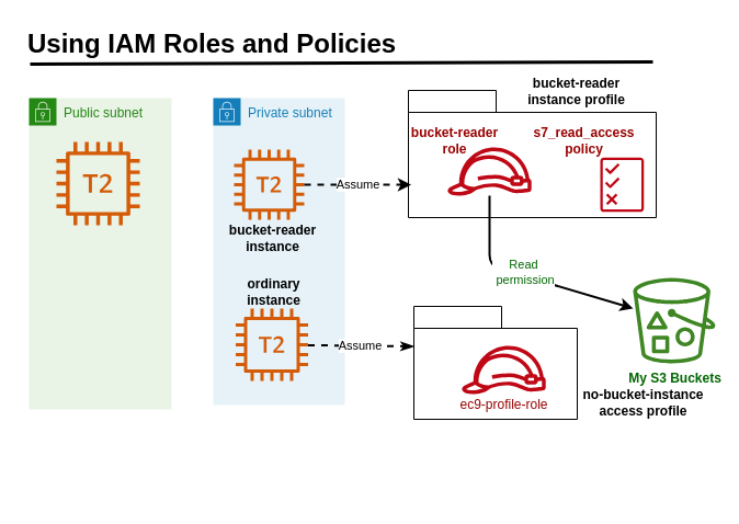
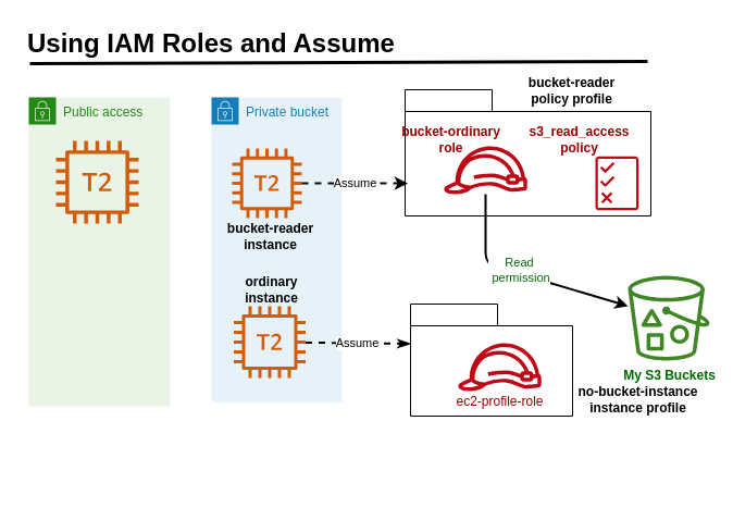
  <mxCell id="0" />
  <mxCell id="1" parent="0" />
  <mxCell id="2" value="" style="shape=folder;tabWidth=80;tabHeight=20;tabPosition=left;html=1;whiteSpace=wrap;align=center;" vertex="1" parent="1"><mxGeometry x="377" y="279" width="149" height="103" as="geometry" /></mxCell>
  <mxCell id="3" value="" style="shape=folder;tabWidth=80;tabHeight=20;tabPosition=left;html=1;whiteSpace=wrap;align=center;" vertex="1" parent="1"><mxGeometry x="372" y="82" width="226" height="116" as="geometry" /></mxCell>
- <mxCell id="4" value="Private subnet" style="points=[[0,0],[0.25,0],[0.5,0],[0.75,0],[1,0],[1,0.25],[1,0.5],[1,0.75],[1,1],[0.75,1],[0.5,1],[0.25,1],[0,1],[0,0.75],[0,0.5],[0,0.25]];outlineConnect=0;gradientColor=none;html=1;whiteSpace=wrap;fontSize=12;fontStyle=0;container=1;pointerEvents=0;collapsible=0;recursiveResize=0;shape=mxgraph.aws4.group;grIcon=mxgraph.aws4.group_security_group;grStroke=0;strokeColor=#147EBA;fillColor=#E6F2F8;verticalAlign=top;align=left;spacingLeft=30;fontColor=#147EBA;dashed=0;" vertex="1" parent="1"><mxGeometry x="194" y="89" width="120" height="280" as="geometry" /></mxCell>
+ <mxCell id="4" value="Private bucket" style="points=[[0,0],[0.25,0],[0.5,0],[0.75,0],[1,0],[1,0.25],[1,0.5],[1,0.75],[1,1],[0.75,1],[0.5,1],[0.25,1],[0,1],[0,0.75],[0,0.5],[0,0.25]];outlineConnect=0;gradientColor=none;html=1;whiteSpace=wrap;fontSize=12;fontStyle=0;container=1;pointerEvents=0;collapsible=0;recursiveResize=0;shape=mxgraph.aws4.group;grIcon=mxgraph.aws4.group_security_group;grStroke=0;strokeColor=#147EBA;fillColor=#E6F2F8;verticalAlign=top;align=left;spacingLeft=30;fontColor=#147EBA;dashed=0;" vertex="1" parent="1"><mxGeometry x="194" y="89" width="120" height="280" as="geometry" /></mxCell>
  <mxCell id="5" value="" style="sketch=0;outlineConnect=0;fontColor=#232F3E;gradientColor=none;fillColor=#D45B07;strokeColor=none;dashed=0;verticalLabelPosition=bottom;verticalAlign=top;align=center;html=1;fontSize=12;fontStyle=0;aspect=fixed;pointerEvents=1;shape=mxgraph.aws4.t2_instance;" vertex="1" parent="4"><mxGeometry x="19" y="47" width="64" height="64" as="geometry" /></mxCell>
  <mxCell id="6" value="" style="sketch=0;outlineConnect=0;fontColor=#232F3E;gradientColor=none;fillColor=#D45B07;strokeColor=none;dashed=0;verticalLabelPosition=bottom;verticalAlign=top;align=center;html=1;fontSize=12;fontStyle=0;aspect=fixed;pointerEvents=1;shape=mxgraph.aws4.t2_instance;" vertex="1" parent="4"><mxGeometry x="20.5" y="192" width="66" height="66" as="geometry" /></mxCell>
  <mxCell id="7" value="&lt;b&gt;bucket-reader&lt;br&gt;instance&lt;/b&gt;" style="text;html=1;align=center;verticalAlign=middle;resizable=0;points=[];autosize=1;strokeColor=none;fillColor=none;" vertex="1" parent="4"><mxGeometry x="5" y="107" width="97" height="41" as="geometry" /></mxCell>
  <mxCell id="8" value="&lt;b&gt;ordinary&lt;br&gt;instance&lt;/b&gt;" style="text;html=1;align=center;verticalAlign=middle;resizable=0;points=[];autosize=1;strokeColor=none;fillColor=none;" vertex="1" parent="4"><mxGeometry x="21.5" y="156" width="67" height="41" as="geometry" /></mxCell>
  <mxCell id="9" value="" style="sketch=0;outlineConnect=0;fontColor=#232F3E;gradientColor=none;fillColor=#BF0816;strokeColor=none;dashed=0;verticalLabelPosition=bottom;verticalAlign=top;align=center;html=1;fontSize=12;fontStyle=0;aspect=fixed;pointerEvents=1;shape=mxgraph.aws4.role;" vertex="1" parent="1"><mxGeometry x="420" y="315" width="78" height="44" as="geometry" /></mxCell>
  <mxCell id="10" value="" style="sketch=0;outlineConnect=0;fontColor=#232F3E;gradientColor=none;fillColor=#BF0816;strokeColor=none;dashed=0;verticalLabelPosition=bottom;verticalAlign=top;align=center;html=1;fontSize=12;fontStyle=0;aspect=fixed;pointerEvents=1;shape=mxgraph.aws4.role;" vertex="1" parent="1"><mxGeometry x="407" y="134" width="78" height="44" as="geometry" /></mxCell>
  <mxCell id="11" value="My S3 Buckets" style="sketch=0;outlineConnect=0;fontColor=#006600;gradientColor=none;fillColor=#3F8624;strokeColor=none;dashed=0;verticalLabelPosition=bottom;verticalAlign=top;align=center;html=1;fontSize=12;fontStyle=1;aspect=fixed;pointerEvents=1;shape=mxgraph.aws4.bucket_with_objects;" vertex="1" parent="1"><mxGeometry x="577" y="253" width="75" height="78" as="geometry" /></mxCell>
  <mxCell id="12" value="" style="sketch=0;outlineConnect=0;fontColor=#232F3E;gradientColor=none;fillColor=#BF0816;strokeColor=none;dashed=0;verticalLabelPosition=bottom;verticalAlign=top;align=center;html=1;fontSize=12;fontStyle=0;aspect=fixed;pointerEvents=1;shape=mxgraph.aws4.permissions;" vertex="1" parent="1"><mxGeometry x="547" y="143" width="39.74" height="50" as="geometry" /></mxCell>
  <mxCell id="13" value="Assume" style="endArrow=classic;html=1;entryX=0.011;entryY=0.742;entryDx=0;entryDy=0;entryPerimeter=0;strokeWidth=2;dashed=1;" edge="1" parent="1" source="5" target="3"><mxGeometry width="50" height="50" relative="1" as="geometry"><mxPoint x="287" y="63" as="sourcePoint" /><mxPoint x="337" y="13" as="targetPoint" /></mxGeometry></mxCell>
  <mxCell id="14" value="" style="endArrow=classic;html=1;strokeWidth=2;" edge="1" parent="1" source="10" target="11"><mxGeometry width="50" height="50" relative="1" as="geometry"><mxPoint x="256" y="290" as="sourcePoint" /><mxPoint x="306" y="240" as="targetPoint" /><Array as="points"><mxPoint x="446" y="242" /></Array></mxGeometry></mxCell>
  <mxCell id="15" value="Read&lt;br&gt;&amp;nbsp;permission" style="edgeLabel;html=1;align=center;verticalAlign=middle;resizable=0;points=[];fontColor=#006600;" vertex="1" connectable="0" parent="14"><mxGeometry x="-0.049" y="3" relative="1" as="geometry"><mxPoint as="offset" /></mxGeometry></mxCell>
  <mxCell id="16" value="Assume" style="endArrow=classicThin;html=1;entryX=0;entryY=0;entryDx=0;entryDy=36.5;entryPerimeter=0;dashed=1;strokeWidth=2;rounded=1;endFill=1;" edge="1" parent="1" source="6" target="2"><mxGeometry width="50" height="50" relative="1" as="geometry"><mxPoint x="256" y="290" as="sourcePoint" /><mxPoint x="306" y="240" as="targetPoint" /></mxGeometry></mxCell>
- <mxCell id="17" value="Public subnet" style="points=[[0,0],[0.25,0],[0.5,0],[0.75,0],[1,0],[1,0.25],[1,0.5],[1,0.75],[1,1],[0.75,1],[0.5,1],[0.25,1],[0,1],[0,0.75],[0,0.5],[0,0.25]];outlineConnect=0;gradientColor=none;html=1;whiteSpace=wrap;fontSize=12;fontStyle=0;container=1;pointerEvents=0;collapsible=0;recursiveResize=0;shape=mxgraph.aws4.group;grIcon=mxgraph.aws4.group_security_group;grStroke=0;strokeColor=#248814;fillColor=#E9F3E6;verticalAlign=top;align=left;spacingLeft=30;fontColor=#248814;dashed=0;fillStyle=solid;strokeWidth=8;" vertex="1" parent="1"><mxGeometry x="26" y="89" width="130" height="284" as="geometry" /></mxCell>
+ <mxCell id="17" value="Public access" style="points=[[0,0],[0.25,0],[0.5,0],[0.75,0],[1,0],[1,0.25],[1,0.5],[1,0.75],[1,1],[0.75,1],[0.5,1],[0.25,1],[0,1],[0,0.75],[0,0.5],[0,0.25]];outlineConnect=0;gradientColor=none;html=1;whiteSpace=wrap;fontSize=12;fontStyle=0;container=1;pointerEvents=0;collapsible=0;recursiveResize=0;shape=mxgraph.aws4.group;grIcon=mxgraph.aws4.group_security_group;grStroke=0;strokeColor=#248814;fillColor=#E9F3E6;verticalAlign=top;align=left;spacingLeft=30;fontColor=#248814;dashed=0;fillStyle=solid;strokeWidth=8;" vertex="1" parent="1"><mxGeometry x="26" y="89" width="130" height="284" as="geometry" /></mxCell>
  <mxCell id="18" value="" style="sketch=0;outlineConnect=0;fontColor=#232F3E;gradientColor=none;fillColor=#D45B07;strokeColor=none;dashed=0;verticalLabelPosition=bottom;verticalAlign=top;align=center;html=1;fontSize=12;fontStyle=0;aspect=fixed;pointerEvents=1;shape=mxgraph.aws4.t2_instance;" vertex="1" parent="17"><mxGeometry x="25" y="40" width="76" height="76" as="geometry" /></mxCell>
  <mxCell id="19" value="&lt;span style=&quot;color: rgba(0, 0, 0, 0); font-family: monospace; font-size: 0px; text-align: start;&quot;&gt;%3CmxGraphModel%3E%3Croot%3E%3CmxCell%20id%3D%220%22%2F%3E%3CmxCell%20id%3D%221%22%20parent%3D%220%22%2F%3E%3CmxCell%20id%3D%222%22%20value%3D%22%26lt%3Bb%26gt%3Bbucket-reader%26lt%3Bbr%26gt%3Binstance%26lt%3B%2Fb%26gt%3B%22%20style%3D%22text%3Bhtml%3D1%3Balign%3Dcenter%3BverticalAlign%3Dmiddle%3Bresizable%3D0%3Bpoints%3D%5B%5D%3Bautosize%3D1%3BstrokeColor%3Dnone%3BfillColor%3Dnone%3B%22%20vertex%3D%221%22%20parent%3D%221%22%3E%3CmxGeometry%20x%3D%22546%22%20y%3D%22202%22%20width%3D%2297%22%20height%3D%2241%22%20as%3D%22geometry%22%2F%3E%3C%2FmxCell%3E%3C%2Froot%3E%3C%2FmxGraphModel%3E&lt;/span&gt;" style="text;html=1;align=center;verticalAlign=middle;resizable=0;points=[];autosize=1;strokeColor=none;fillColor=none;" vertex="1" parent="1"><mxGeometry x="212" y="429" width="18" height="26" as="geometry" /></mxCell>
  <mxCell id="20" value="&lt;span style=&quot;color: rgba(0, 0, 0, 0); font-family: monospace; font-size: 0px; text-align: start;&quot;&gt;%3CmxGraphModel%3E%3Croot%3E%3CmxCell%20id%3D%220%22%2F%3E%3CmxCell%20id%3D%221%22%20parent%3D%220%22%2F%3E%3CmxCell%20id%3D%222%22%20value%3D%22%26lt%3Bb%26gt%3Bbucket-reader%26lt%3Bbr%26gt%3Binstance%26lt%3B%2Fb%26gt%3B%22%20style%3D%22text%3Bhtml%3D1%3Balign%3Dcenter%3BverticalAlign%3Dmiddle%3Bresizable%3D0%3Bpoints%3D%5B%5D%3Bautosize%3D1%3BstrokeColor%3Dnone%3BfillColor%3Dnone%3B%22%20vertex%3D%221%22%20parent%3D%221%22%3E%3CmxGeometry%20x%3D%22546%22%20y%3D%22202%22%20width%3D%2297%22%20height%3D%2241%22%20as%3D%22geometry%22%2F%3E%3C%2FmxCell%3E%3C%2Froot%3E%3C%2FmxGraphModel%3E&lt;/span&gt;" style="text;html=1;align=center;verticalAlign=middle;resizable=0;points=[];autosize=1;strokeColor=none;fillColor=none;" vertex="1" parent="1"><mxGeometry x="183" y="429.5" width="18" height="26" as="geometry" /></mxCell>
- <mxCell id="21" value="&lt;font color=&quot;#990000&quot;&gt;&lt;b&gt;bucket-reader&lt;br&gt;role&lt;br&gt;&lt;/b&gt;&lt;/font&gt;" style="text;html=1;align=center;verticalAlign=middle;resizable=0;points=[];autosize=1;strokeColor=none;fillColor=none;" vertex="1" parent="1"><mxGeometry x="365" y="107" width="97" height="41" as="geometry" /></mxCell>
+ <mxCell id="21" value="&lt;font color=&quot;#990000&quot;&gt;&lt;b&gt;bucket-ordinary&lt;br&gt;role&lt;br&gt;&lt;/b&gt;&lt;/font&gt;" style="text;html=1;align=center;verticalAlign=middle;resizable=0;points=[];autosize=1;strokeColor=none;fillColor=none;" vertex="1" parent="1"><mxGeometry x="365" y="107" width="97" height="41" as="geometry" /></mxCell>
  <mxCell id="22" value="&lt;div style=&quot;text-align: start;&quot;&gt;&lt;font face=&quot;monospace&quot; color=&quot;#ba0000&quot;&gt;&lt;span style=&quot;font-size: 0px;&quot;&gt;s3_read_access&lt;/span&gt;&lt;/font&gt;&lt;br&gt;&lt;/div&gt;" style="text;html=1;align=center;verticalAlign=middle;resizable=0;points=[];autosize=1;strokeColor=none;fillColor=none;" vertex="1" parent="1"><mxGeometry x="508" y="105" width="18" height="27" as="geometry" /></mxCell>
- <mxCell id="23" value="&lt;font color=&quot;#990000&quot;&gt;&lt;b&gt;s7_read_access&lt;br&gt;policy&lt;br&gt;&lt;/b&gt;&lt;/font&gt;" style="text;html=1;align=center;verticalAlign=middle;resizable=0;points=[];autosize=1;strokeColor=none;fillColor=none;" vertex="1" parent="1"><mxGeometry x="476.74" y="107" width="110" height="41" as="geometry" /></mxCell>
- <mxCell id="24" value="&lt;font&gt;&lt;b&gt;bucket-reader&lt;br&gt;instance profile&lt;br&gt;&lt;/b&gt;&lt;/font&gt;" style="text;html=1;align=center;verticalAlign=middle;resizable=0;points=[];autosize=1;strokeColor=none;fillColor=none;fontColor=#000000;" vertex="1" parent="1"><mxGeometry x="471" y="62" width="107" height="41" as="geometry" /></mxCell>
+ <mxCell id="23" value="&lt;font color=&quot;#990000&quot;&gt;&lt;b&gt;s3_read_access&lt;br&gt;policy&lt;br&gt;&lt;/b&gt;&lt;/font&gt;" style="text;html=1;align=center;verticalAlign=middle;resizable=0;points=[];autosize=1;strokeColor=none;fillColor=none;" vertex="1" parent="1"><mxGeometry x="476.74" y="107" width="110" height="41" as="geometry" /></mxCell>
+ <mxCell id="24" value="&lt;font&gt;&lt;b&gt;bucket-reader&lt;br&gt;policy profile&lt;br&gt;&lt;/b&gt;&lt;/font&gt;" style="text;html=1;align=center;verticalAlign=middle;resizable=0;points=[];autosize=1;strokeColor=none;fillColor=none;fontColor=#000000;" vertex="1" parent="1"><mxGeometry x="471" y="62" width="107" height="41" as="geometry" /></mxCell>
  <mxCell id="25" value="&lt;span style=&quot;color: rgba(0, 0, 0, 0); font-family: monospace; font-size: 0px; text-align: start;&quot;&gt;%3CmxGraphModel%3E%3Croot%3E%3CmxCell%20id%3D%220%22%2F%3E%3CmxCell%20id%3D%221%22%20parent%3D%220%22%2F%3E%3CmxCell%20id%3D%222%22%20value%3D%22%26lt%3Bfont%20color%3D%26quot%3B%23990000%26quot%3B%26gt%3B%26lt%3Bb%26gt%3Bbucket-reader%26lt%3B%2Fb%26gt%3B%26lt%3B%2Ffont%26gt%3B%22%20style%3D%22text%3Bhtml%3D1%3Balign%3Dcenter%3BverticalAlign%3Dmiddle%3Bresizable%3D0%3Bpoints%3D%5B%5D%3Bautosize%3D1%3BstrokeColor%3Dnone%3BfillColor%3Dnone%3B%22%20vertex%3D%221%22%20parent%3D%221%22%3E%3CmxGeometry%20x%3D%22774%22%20y%3D%2283%22%20width%3D%2297%22%20height%3D%2226%22%20as%3D%22geometry%22%2F%3E%3C%2FmxCell%3E%3C%2Froot%3E%3C%2FmxGraphModel%3E&lt;/span&gt;" style="text;html=1;align=center;verticalAlign=middle;resizable=0;points=[];autosize=1;strokeColor=none;fillColor=none;" vertex="1" parent="1"><mxGeometry x="444" y="381" width="18" height="26" as="geometry" /></mxCell>
- <mxCell id="26" value="no-bucket-instance&lt;br&gt;access profile" style="text;html=1;align=center;verticalAlign=middle;resizable=0;points=[];autosize=1;strokeColor=none;fillColor=none;fontColor=#000000;fontStyle=1" vertex="1" parent="1"><mxGeometry x="522" y="346" width="128" height="41" as="geometry" /></mxCell>
- <mxCell id="27" value="ec9-profile-role" style="text;html=1;align=center;verticalAlign=middle;resizable=0;points=[];autosize=1;strokeColor=none;fillColor=none;fontColor=#990000;" vertex="1" parent="1"><mxGeometry x="410" y="356" width="98" height="26" as="geometry" /></mxCell>
- <mxCell id="28" value="&lt;h1&gt;Using IAM Roles and Policies&lt;/h1&gt;" style="text;html=1;strokeColor=none;fillColor=none;spacing=5;spacingTop=-20;whiteSpace=wrap;overflow=hidden;rounded=0;fillStyle=solid;strokeWidth=8;fontColor=#000000;" vertex="1" parent="1"><mxGeometry x="20" y="20" width="578" height="42" as="geometry" /></mxCell>
+ <mxCell id="26" value="no-bucket-instance&lt;br&gt;instance profile" style="text;html=1;align=center;verticalAlign=middle;resizable=0;points=[];autosize=1;strokeColor=none;fillColor=none;fontColor=#000000;fontStyle=1" vertex="1" parent="1"><mxGeometry x="522" y="346" width="128" height="41" as="geometry" /></mxCell>
+ <mxCell id="27" value="ec2-profile-role" style="text;html=1;align=center;verticalAlign=middle;resizable=0;points=[];autosize=1;strokeColor=none;fillColor=none;fontColor=#990000;" vertex="1" parent="1"><mxGeometry x="410" y="356" width="98" height="26" as="geometry" /></mxCell>
+ <mxCell id="28" value="&lt;h1&gt;Using IAM Roles and Assume&lt;/h1&gt;" style="text;html=1;strokeColor=none;fillColor=none;spacing=5;spacingTop=-20;whiteSpace=wrap;overflow=hidden;rounded=0;fillStyle=solid;strokeWidth=8;fontColor=#000000;" vertex="1" parent="1"><mxGeometry x="20" y="20" width="578" height="42" as="geometry" /></mxCell>
  <mxCell id="29" value="" style="endArrow=none;html=1;rounded=1;strokeWidth=3;fontColor=#000000;" edge="1" parent="1"><mxGeometry width="50" height="50" relative="1" as="geometry"><mxPoint x="27" y="58" as="sourcePoint" /><mxPoint x="595" y="56" as="targetPoint" /></mxGeometry></mxCell>
